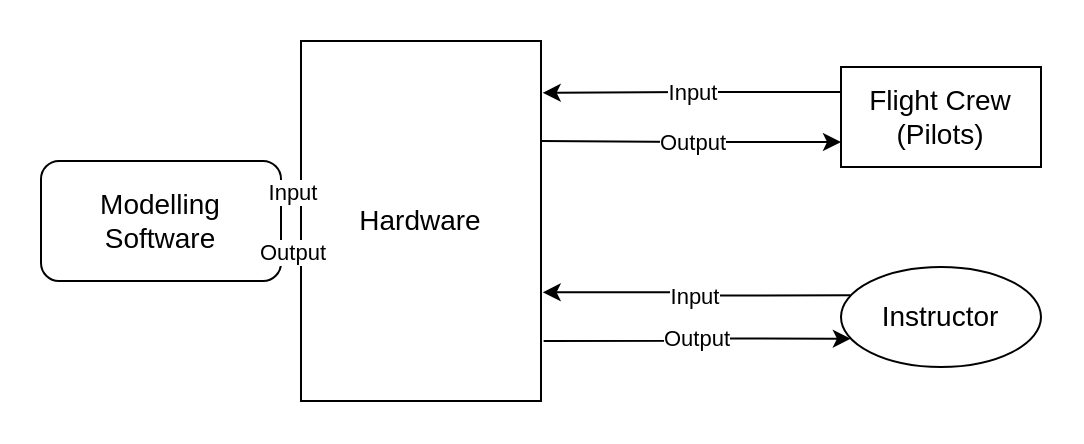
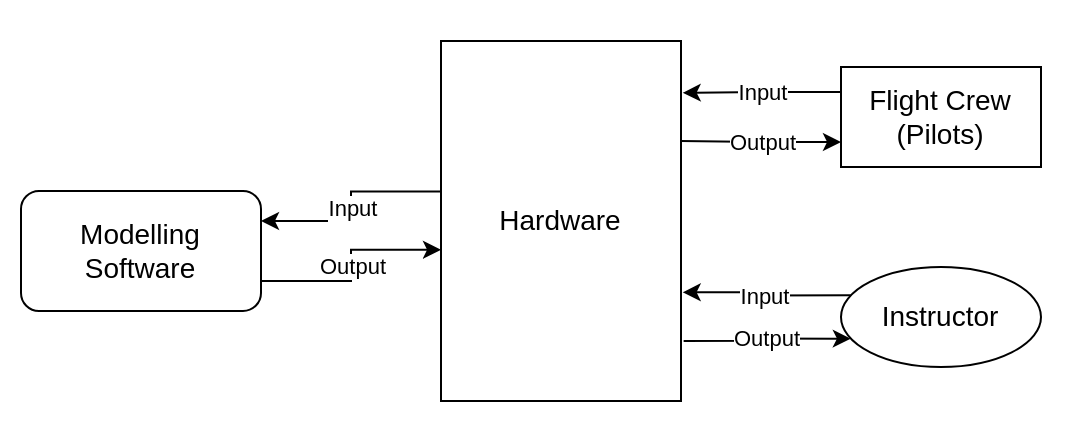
  <mxCell id="0" />
  <mxCell id="1" parent="0" />
- <mxCell id="2" value="Modelling&lt;br style=&quot;font-size: 14px;&quot;&gt;Software" style="rounded=1;whiteSpace=wrap;html=1;fontSize=14;" parent="1" vertex="1"><mxGeometry y="80" width="120" height="60" as="geometry" x="20" /></mxCell>
- <mxCell id="3" value="Hardware" style="rounded=0;whiteSpace=wrap;html=1;fontSize=14;" parent="1" vertex="1"><mxGeometry x="150" y="20" width="120" height="180" as="geometry" /></mxCell>
+ <mxCell id="2" value="Modelling&lt;br style=&quot;font-size: 14px;&quot;&gt;Software" style="rounded=1;whiteSpace=wrap;html=1;fontSize=14;" parent="1" vertex="1"><mxGeometry x="10" y="95" width="120" height="60" as="geometry" /></mxCell>
+ <mxCell id="3" value="Hardware" style="rounded=0;whiteSpace=wrap;html=1;fontSize=14;" parent="1" vertex="1"><mxGeometry x="220" y="20" width="120" height="180" as="geometry" /></mxCell>
  <mxCell id="4" value="Flight Crew&lt;br style=&quot;font-size: 14px;&quot;&gt;(Pilots)" style="whiteSpace=wrap;html=1;fontSize=14;rounded=0;" parent="1" vertex="1"><mxGeometry x="420" y="33" width="100" height="50" as="geometry" /></mxCell>
  <mxCell id="5" value="Instructor" style="ellipse;whiteSpace=wrap;html=1;fontSize=14;" parent="1" vertex="1"><mxGeometry x="420" y="133" width="100" height="50" as="geometry" /></mxCell>
  <mxCell id="6" style="edgeStyle=orthogonalEdgeStyle;rounded=0;orthogonalLoop=1;jettySize=auto;html=1;exitX=1;exitY=0.25;exitDx=0;exitDy=0;entryX=0;entryY=0.418;entryDx=0;entryDy=0;entryPerimeter=0;startArrow=classic;startFill=1;endArrow=none;endFill=0;" parent="1" source="2" target="3" edge="1"><mxGeometry relative="1" as="geometry" /></mxCell>
  <mxCell id="7" value="Input" style="edgeLabel;html=1;align=center;verticalAlign=middle;resizable=0;points=[];" parent="6" vertex="1" connectable="0"><mxGeometry relative="1" as="geometry"><mxPoint as="offset" /></mxGeometry></mxCell>
  <mxCell id="8" style="edgeStyle=orthogonalEdgeStyle;rounded=0;orthogonalLoop=1;jettySize=auto;html=1;exitX=1;exitY=0.75;exitDx=0;exitDy=0;entryX=0;entryY=0.58;entryDx=0;entryDy=0;entryPerimeter=0;startArrow=none;startFill=0;endArrow=classic;endFill=1;" parent="1" source="2" target="3" edge="1"><mxGeometry relative="1" as="geometry" /></mxCell>
  <mxCell id="9" value="Output" style="edgeLabel;html=1;align=center;verticalAlign=middle;resizable=0;points=[];" parent="8" vertex="1" connectable="0"><mxGeometry relative="1" as="geometry"><mxPoint as="offset" /></mxGeometry></mxCell>
  <mxCell id="10" style="edgeStyle=orthogonalEdgeStyle;rounded=0;orthogonalLoop=1;jettySize=auto;html=1;exitX=0;exitY=0.25;exitDx=0;exitDy=0;entryX=1.007;entryY=0.144;entryDx=0;entryDy=0;entryPerimeter=0;" parent="1" source="4" target="3" edge="1"><mxGeometry relative="1" as="geometry" /></mxCell>
  <mxCell id="11" value="Input" style="edgeLabel;html=1;align=center;verticalAlign=middle;resizable=0;points=[];" parent="10" vertex="1" connectable="0"><mxGeometry relative="1" as="geometry"><mxPoint as="offset" /></mxGeometry></mxCell>
  <mxCell id="12" style="edgeStyle=orthogonalEdgeStyle;rounded=0;orthogonalLoop=1;jettySize=auto;html=1;exitX=0;exitY=0.75;exitDx=0;exitDy=0;entryX=0.999;entryY=0.278;entryDx=0;entryDy=0;entryPerimeter=0;startArrow=classic;startFill=1;endArrow=none;endFill=0;" parent="1" source="4" target="3" edge="1"><mxGeometry relative="1" as="geometry" /></mxCell>
  <mxCell id="13" value="Output" style="edgeLabel;html=1;align=center;verticalAlign=middle;resizable=0;points=[];" parent="12" vertex="1" connectable="0"><mxGeometry relative="1" as="geometry"><mxPoint as="offset" /></mxGeometry></mxCell>
  <mxCell id="14" style="edgeStyle=orthogonalEdgeStyle;rounded=0;orthogonalLoop=1;jettySize=auto;html=1;exitX=0;exitY=0.25;exitDx=0;exitDy=0;entryX=1.007;entryY=0.698;entryDx=0;entryDy=0;entryPerimeter=0;" parent="1" source="5" target="3" edge="1"><mxGeometry relative="1" as="geometry" /></mxCell>
  <mxCell id="15" value="Input" style="edgeLabel;html=1;align=center;verticalAlign=middle;resizable=0;points=[];" parent="14" vertex="1" connectable="0"><mxGeometry relative="1" as="geometry"><mxPoint as="offset" /></mxGeometry></mxCell>
  <mxCell id="16" style="edgeStyle=orthogonalEdgeStyle;rounded=0;orthogonalLoop=1;jettySize=auto;html=1;exitX=0;exitY=0.75;exitDx=0;exitDy=0;entryX=1.011;entryY=0.833;entryDx=0;entryDy=0;entryPerimeter=0;startArrow=classic;startFill=1;endArrow=none;endFill=0;" parent="1" source="5" target="3" edge="1"><mxGeometry relative="1" as="geometry" /></mxCell>
  <mxCell id="17" value="Output" style="edgeLabel;html=1;align=center;verticalAlign=middle;resizable=0;points=[];" parent="16" vertex="1" connectable="0"><mxGeometry relative="1" as="geometry"><mxPoint as="offset" /></mxGeometry></mxCell>
